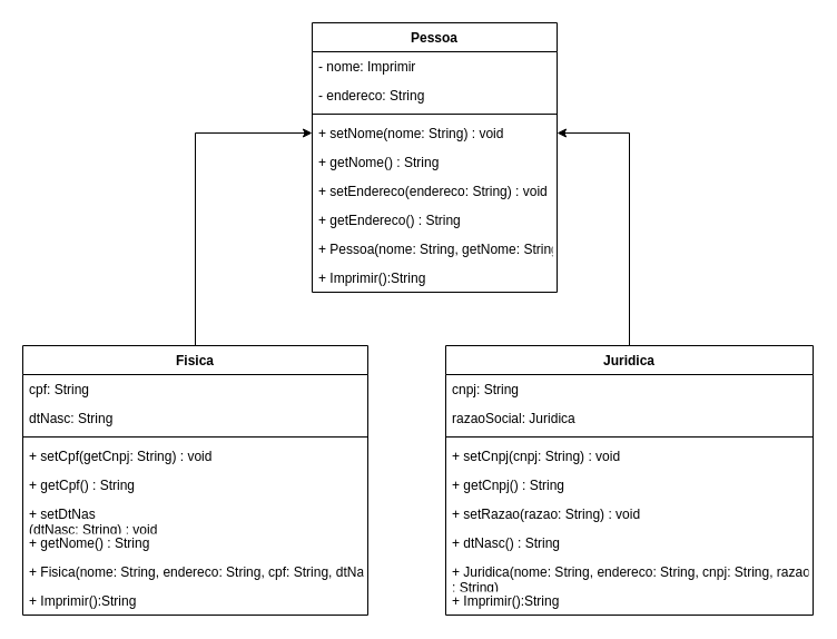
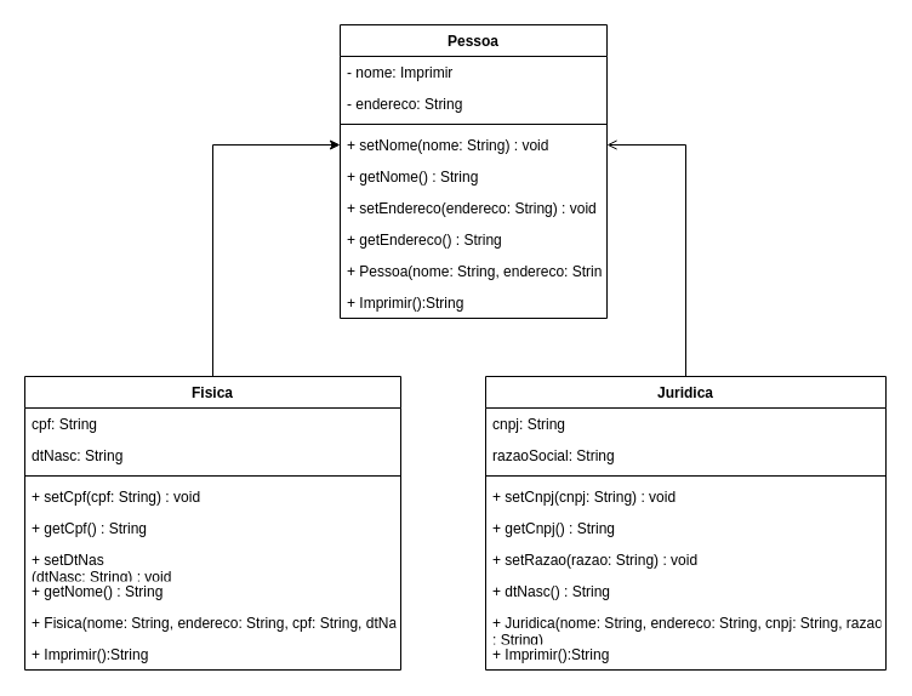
  <mxCell id="0" />
  <mxCell id="1" parent="0" />
  <mxCell id="2" style="edgeStyle=orthogonalEdgeStyle;rounded=0;orthogonalLoop=1;jettySize=auto;html=1;" edge="1" parent="1" source="3" target="28"><mxGeometry relative="1" as="geometry" /></mxCell>
  <mxCell id="3" value="Fisica" style="swimlane;fontStyle=1;align=center;verticalAlign=top;childLayout=stackLayout;horizontal=1;startSize=26;horizontalStack=0;resizeParent=1;resizeParentMax=0;resizeLast=0;collapsible=1;marginBottom=0;" vertex="1" parent="1"><mxGeometry x="20" y="310" width="310" height="242" as="geometry" /></mxCell>
  <mxCell id="4" value="cpf: String" style="text;strokeColor=none;fillColor=none;align=left;verticalAlign=top;spacingLeft=4;spacingRight=4;overflow=hidden;rotatable=0;points=[[0,0.5],[1,0.5]];portConstraint=eastwest;" vertex="1" parent="3"><mxGeometry y="26" width="310" height="26" as="geometry" /></mxCell>
  <mxCell id="5" value="dtNasc: String" style="text;strokeColor=none;fillColor=none;align=left;verticalAlign=top;spacingLeft=4;spacingRight=4;overflow=hidden;rotatable=0;points=[[0,0.5],[1,0.5]];portConstraint=eastwest;" vertex="1" parent="3"><mxGeometry y="52" width="310" height="26" as="geometry" /></mxCell>
  <mxCell id="6" value="" style="line;strokeWidth=1;fillColor=none;align=left;verticalAlign=middle;spacingTop=-1;spacingLeft=3;spacingRight=3;rotatable=0;labelPosition=right;points=[];portConstraint=eastwest;" vertex="1" parent="3"><mxGeometry y="78" width="310" height="8" as="geometry" /></mxCell>
- <mxCell id="7" value="+ setCpf(getCnpj: String) : void" style="text;strokeColor=none;fillColor=none;align=left;verticalAlign=top;spacingLeft=4;spacingRight=4;overflow=hidden;rotatable=0;points=[[0,0.5],[1,0.5]];portConstraint=eastwest;" vertex="1" parent="3"><mxGeometry y="86" width="310" height="26" as="geometry" /></mxCell>
+ <mxCell id="7" value="+ setCpf(cpf: String) : void" style="text;strokeColor=none;fillColor=none;align=left;verticalAlign=top;spacingLeft=4;spacingRight=4;overflow=hidden;rotatable=0;points=[[0,0.5],[1,0.5]];portConstraint=eastwest;" vertex="1" parent="3"><mxGeometry y="86" width="310" height="26" as="geometry" /></mxCell>
  <mxCell id="8" value="+ getCpf() : String" style="text;strokeColor=none;fillColor=none;align=left;verticalAlign=top;spacingLeft=4;spacingRight=4;overflow=hidden;rotatable=0;points=[[0,0.5],[1,0.5]];portConstraint=eastwest;" vertex="1" parent="3"><mxGeometry y="112" width="310" height="26" as="geometry" /></mxCell>
  <mxCell id="9" value="+ setDtNas&#10;(dtNasc: String) : void" style="text;strokeColor=none;fillColor=none;align=left;verticalAlign=top;spacingLeft=4;spacingRight=4;overflow=hidden;rotatable=0;points=[[0,0.5],[1,0.5]];portConstraint=eastwest;" vertex="1" parent="3"><mxGeometry y="138" width="310" height="26" as="geometry" /></mxCell>
  <mxCell id="10" value="+ getNome() : String" style="text;strokeColor=none;fillColor=none;align=left;verticalAlign=top;spacingLeft=4;spacingRight=4;overflow=hidden;rotatable=0;points=[[0,0.5],[1,0.5]];portConstraint=eastwest;" vertex="1" parent="3"><mxGeometry y="164" width="310" height="26" as="geometry" /></mxCell>
  <mxCell id="11" value="+ Fisica(nome: String, endereco: String, cpf: String, dtNasc: String)" style="text;strokeColor=none;fillColor=none;align=left;verticalAlign=top;spacingLeft=4;spacingRight=4;overflow=hidden;rotatable=0;points=[[0,0.5],[1,0.5]];portConstraint=eastwest;" vertex="1" parent="3"><mxGeometry y="190" width="310" height="26" as="geometry" /></mxCell>
  <mxCell id="12" value="+ Imprimir():String" style="text;strokeColor=none;fillColor=none;align=left;verticalAlign=top;spacingLeft=4;spacingRight=4;overflow=hidden;rotatable=0;points=[[0,0.5],[1,0.5]];portConstraint=eastwest;" vertex="1" parent="3"><mxGeometry y="216" width="310" height="26" as="geometry" /></mxCell>
- <mxCell id="13" style="edgeStyle=orthogonalEdgeStyle;rounded=0;orthogonalLoop=1;jettySize=auto;html=1;entryX=1;entryY=0.5;entryDx=0;entryDy=0;" edge="1" parent="1" source="14" target="28"><mxGeometry relative="1" as="geometry" /></mxCell>
+ <mxCell id="13" style="edgeStyle=orthogonalEdgeStyle;rounded=0;orthogonalLoop=1;jettySize=auto;html=1;entryX=1;entryY=0.5;entryDx=0;entryDy=0;endArrow=open;" edge="1" parent="1" source="14" target="28"><mxGeometry relative="1" as="geometry" /></mxCell>
  <mxCell id="14" value="Juridica" style="swimlane;fontStyle=1;align=center;verticalAlign=top;childLayout=stackLayout;horizontal=1;startSize=26;horizontalStack=0;resizeParent=1;resizeParentMax=0;resizeLast=0;collapsible=1;marginBottom=0;" vertex="1" parent="1"><mxGeometry x="400" y="310" width="330" height="242" as="geometry" /></mxCell>
  <mxCell id="15" value="cnpj: String" style="text;strokeColor=none;fillColor=none;align=left;verticalAlign=top;spacingLeft=4;spacingRight=4;overflow=hidden;rotatable=0;points=[[0,0.5],[1,0.5]];portConstraint=eastwest;" vertex="1" parent="14"><mxGeometry y="26" width="330" height="26" as="geometry" /></mxCell>
- <mxCell id="16" value="razaoSocial: Juridica" style="text;strokeColor=none;fillColor=none;align=left;verticalAlign=top;spacingLeft=4;spacingRight=4;overflow=hidden;rotatable=0;points=[[0,0.5],[1,0.5]];portConstraint=eastwest;" vertex="1" parent="14"><mxGeometry y="52" width="330" height="26" as="geometry" /></mxCell>
+ <mxCell id="16" value="razaoSocial: String" style="text;strokeColor=none;fillColor=none;align=left;verticalAlign=top;spacingLeft=4;spacingRight=4;overflow=hidden;rotatable=0;points=[[0,0.5],[1,0.5]];portConstraint=eastwest;" vertex="1" parent="14"><mxGeometry y="52" width="330" height="26" as="geometry" /></mxCell>
  <mxCell id="17" value="" style="line;strokeWidth=1;fillColor=none;align=left;verticalAlign=middle;spacingTop=-1;spacingLeft=3;spacingRight=3;rotatable=0;labelPosition=right;points=[];portConstraint=eastwest;" vertex="1" parent="14"><mxGeometry y="78" width="330" height="8" as="geometry" /></mxCell>
  <mxCell id="18" value="+ setCnpj(cnpj: String) : void" style="text;strokeColor=none;fillColor=none;align=left;verticalAlign=top;spacingLeft=4;spacingRight=4;overflow=hidden;rotatable=0;points=[[0,0.5],[1,0.5]];portConstraint=eastwest;" vertex="1" parent="14"><mxGeometry y="86" width="330" height="26" as="geometry" /></mxCell>
  <mxCell id="19" value="+ getCnpj() : String" style="text;strokeColor=none;fillColor=none;align=left;verticalAlign=top;spacingLeft=4;spacingRight=4;overflow=hidden;rotatable=0;points=[[0,0.5],[1,0.5]];portConstraint=eastwest;" vertex="1" parent="14"><mxGeometry y="112" width="330" height="26" as="geometry" /></mxCell>
  <mxCell id="20" value="+ setRazao(razao: String) : void" style="text;strokeColor=none;fillColor=none;align=left;verticalAlign=top;spacingLeft=4;spacingRight=4;overflow=hidden;rotatable=0;points=[[0,0.5],[1,0.5]];portConstraint=eastwest;" vertex="1" parent="14"><mxGeometry y="138" width="330" height="26" as="geometry" /></mxCell>
  <mxCell id="21" value="+ dtNasc() : String" style="text;strokeColor=none;fillColor=none;align=left;verticalAlign=top;spacingLeft=4;spacingRight=4;overflow=hidden;rotatable=0;points=[[0,0.5],[1,0.5]];portConstraint=eastwest;" vertex="1" parent="14"><mxGeometry y="164" width="330" height="26" as="geometry" /></mxCell>
  <mxCell id="22" value="+ Juridica(nome: String, endereco: String, cnpj: String, razao&#10;: String)" style="text;strokeColor=none;fillColor=none;align=left;verticalAlign=top;spacingLeft=4;spacingRight=4;overflow=hidden;rotatable=0;points=[[0,0.5],[1,0.5]];portConstraint=eastwest;" vertex="1" parent="14"><mxGeometry y="190" width="330" height="26" as="geometry" /></mxCell>
  <mxCell id="23" value="+ Imprimir():String" style="text;strokeColor=none;fillColor=none;align=left;verticalAlign=top;spacingLeft=4;spacingRight=4;overflow=hidden;rotatable=0;points=[[0,0.5],[1,0.5]];portConstraint=eastwest;" vertex="1" parent="14"><mxGeometry y="216" width="330" height="26" as="geometry" /></mxCell>
  <mxCell id="24" value="Pessoa" style="swimlane;fontStyle=1;align=center;verticalAlign=top;childLayout=stackLayout;horizontal=1;startSize=26;horizontalStack=0;resizeParent=1;resizeParentMax=0;resizeLast=0;collapsible=1;marginBottom=0;" vertex="1" parent="1"><mxGeometry x="280" y="20" width="220" height="242" as="geometry" /></mxCell>
  <mxCell id="25" value="- nome: Imprimir" style="text;strokeColor=none;fillColor=none;align=left;verticalAlign=top;spacingLeft=4;spacingRight=4;overflow=hidden;rotatable=0;points=[[0,0.5],[1,0.5]];portConstraint=eastwest;" vertex="1" parent="24"><mxGeometry y="26" width="220" height="26" as="geometry" /></mxCell>
  <mxCell id="26" value="- endereco: String" style="text;strokeColor=none;fillColor=none;align=left;verticalAlign=top;spacingLeft=4;spacingRight=4;overflow=hidden;rotatable=0;points=[[0,0.5],[1,0.5]];portConstraint=eastwest;" vertex="1" parent="24"><mxGeometry y="52" width="220" height="26" as="geometry" /></mxCell>
  <mxCell id="27" value="" style="line;strokeWidth=1;fillColor=none;align=left;verticalAlign=middle;spacingTop=-1;spacingLeft=3;spacingRight=3;rotatable=0;labelPosition=right;points=[];portConstraint=eastwest;" vertex="1" parent="24"><mxGeometry y="78" width="220" height="8" as="geometry" /></mxCell>
  <mxCell id="28" value="+ setNome(nome: String) : void" style="text;strokeColor=none;fillColor=none;align=left;verticalAlign=top;spacingLeft=4;spacingRight=4;overflow=hidden;rotatable=0;points=[[0,0.5],[1,0.5]];portConstraint=eastwest;" vertex="1" parent="24"><mxGeometry y="86" width="220" height="26" as="geometry" /></mxCell>
  <mxCell id="29" value="+ getNome() : String" style="text;strokeColor=none;fillColor=none;align=left;verticalAlign=top;spacingLeft=4;spacingRight=4;overflow=hidden;rotatable=0;points=[[0,0.5],[1,0.5]];portConstraint=eastwest;" vertex="1" parent="24"><mxGeometry y="112" width="220" height="26" as="geometry" /></mxCell>
  <mxCell id="30" value="+ setEndereco(endereco: String) : void" style="text;strokeColor=none;fillColor=none;align=left;verticalAlign=top;spacingLeft=4;spacingRight=4;overflow=hidden;rotatable=0;points=[[0,0.5],[1,0.5]];portConstraint=eastwest;" vertex="1" parent="24"><mxGeometry y="138" width="220" height="26" as="geometry" /></mxCell>
  <mxCell id="31" value="+ getEndereco() : String" style="text;strokeColor=none;fillColor=none;align=left;verticalAlign=top;spacingLeft=4;spacingRight=4;overflow=hidden;rotatable=0;points=[[0,0.5],[1,0.5]];portConstraint=eastwest;" vertex="1" parent="24"><mxGeometry y="164" width="220" height="26" as="geometry" /></mxCell>
- <mxCell id="32" value="+ Pessoa(nome: String, getNome: String)" style="text;strokeColor=none;fillColor=none;align=left;verticalAlign=top;spacingLeft=4;spacingRight=4;overflow=hidden;rotatable=0;points=[[0,0.5],[1,0.5]];portConstraint=eastwest;" vertex="1" parent="24"><mxGeometry y="190" width="220" height="26" as="geometry" /></mxCell>
+ <mxCell id="32" value="+ Pessoa(nome: String, endereco: String)" style="text;strokeColor=none;fillColor=none;align=left;verticalAlign=top;spacingLeft=4;spacingRight=4;overflow=hidden;rotatable=0;points=[[0,0.5],[1,0.5]];portConstraint=eastwest;" vertex="1" parent="24"><mxGeometry y="190" width="220" height="26" as="geometry" /></mxCell>
  <mxCell id="33" value="+ Imprimir():String" style="text;strokeColor=none;fillColor=none;align=left;verticalAlign=top;spacingLeft=4;spacingRight=4;overflow=hidden;rotatable=0;points=[[0,0.5],[1,0.5]];portConstraint=eastwest;" vertex="1" parent="24"><mxGeometry y="216" width="220" height="26" as="geometry" /></mxCell>
